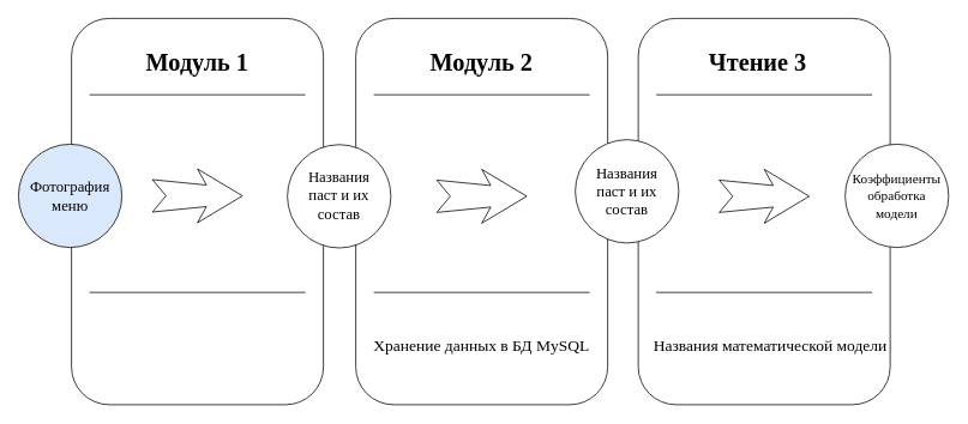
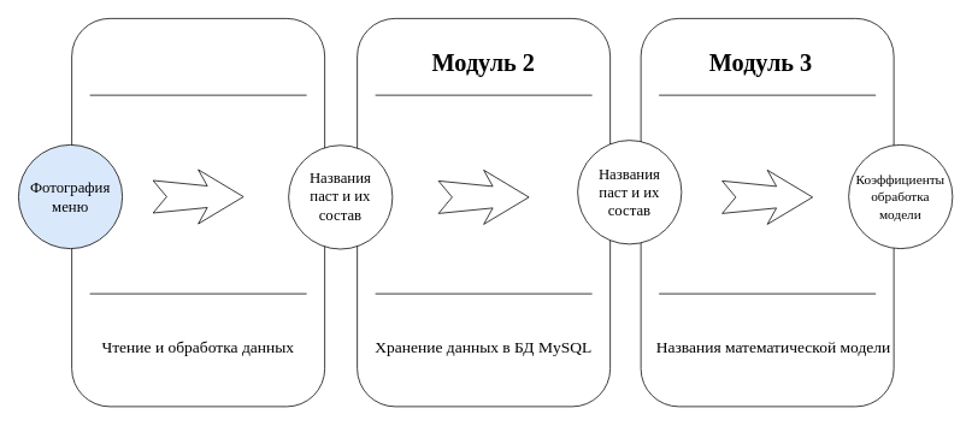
  <mxCell id="0" />
  <mxCell id="1" parent="0" />
  <mxCell id="2" value="" style="whiteSpace=wrap;html=1;rounded=1;shadow=0;strokeWidth=1;fontSize=20;align=center;fontFamily=Times New Roman;" parent="1" vertex="1"><mxGeometry x="79" y="20" width="280" height="430" as="geometry" /></mxCell>
- <mxCell id="3" value="Модуль 1" style="text;html=1;align=center;verticalAlign=middle;whiteSpace=wrap;rounded=0;shadow=0;fontSize=27;fontStyle=1;fontFamily=Times New Roman;strokeWidth=1;" parent="1" vertex="1"><mxGeometry x="79" y="40" width="280" height="60" as="geometry" /></mxCell>
+ <mxCell id="4" value="Чтение и обработка данных" style="text;html=1;align=center;verticalAlign=middle;whiteSpace=wrap;rounded=0;shadow=0;fontSize=18;strokeWidth=1;fontFamily=Times New Roman;" parent="1" vertex="1"><mxGeometry x="79" y="340" width="280" height="90" as="geometry" /></mxCell>
  <mxCell id="5" value="" style="line;strokeWidth=1;html=1;rounded=0;shadow=0;fontSize=27;align=center;fontFamily=Times New Roman;" parent="1" vertex="1"><mxGeometry x="99" y="100" width="240" height="10" as="geometry" /></mxCell>
  <mxCell id="6" value="" style="line;strokeWidth=1;html=1;rounded=0;shadow=0;fontSize=27;align=center;fontFamily=Times New Roman;" parent="1" vertex="1"><mxGeometry x="99" y="320" width="240" height="10" as="geometry" /></mxCell>
  <mxCell id="7" value="Фотография меню" style="ellipse;whiteSpace=wrap;html=1;rounded=0;shadow=0;strokeWidth=1;fontSize=17;align=center;fontFamily=Times New Roman;fillColor=#dae8fc;" parent="1" vertex="1"><mxGeometry x="20" y="160" width="115" height="115" as="geometry" /></mxCell>
  <mxCell id="8" value="" style="html=1;shadow=0;dashed=0;align=center;verticalAlign=middle;shape=mxgraph.arrows2.stylisedArrow;dy=0.6;dx=40;notch=15;feather=0.4;rounded=0;strokeWidth=1;fontSize=27;fontFamily=Times New Roman;" parent="1" vertex="1"><mxGeometry x="169" y="187.5" width="100" height="60" as="geometry" /></mxCell>
  <mxCell id="9" value="" style="whiteSpace=wrap;html=1;rounded=1;shadow=0;strokeWidth=1;fontSize=20;align=center;fontFamily=Times New Roman;" parent="1" vertex="1"><mxGeometry x="395" y="20" width="280" height="430" as="geometry" /></mxCell>
  <mxCell id="10" value="Модуль&amp;nbsp;2" style="text;html=1;align=center;verticalAlign=middle;whiteSpace=wrap;rounded=0;shadow=0;fontSize=27;fontStyle=1;fontFamily=Times New Roman;strokeWidth=1;" parent="1" vertex="1"><mxGeometry x="395" y="40" width="280" height="60" as="geometry" /></mxCell>
  <mxCell id="11" value="Хранение данных в БД MySQL" style="text;html=1;align=center;verticalAlign=middle;whiteSpace=wrap;rounded=0;shadow=0;fontSize=18;strokeWidth=1;fontFamily=Times New Roman;" parent="1" vertex="1"><mxGeometry x="395" y="340" width="280" height="90" as="geometry" /></mxCell>
  <mxCell id="12" value="" style="line;strokeWidth=1;html=1;rounded=0;shadow=0;fontSize=27;align=center;fontFamily=Times New Roman;" parent="1" vertex="1"><mxGeometry x="415" y="100" width="240" height="10" as="geometry" /></mxCell>
  <mxCell id="13" value="" style="line;strokeWidth=1;html=1;rounded=0;shadow=0;fontSize=27;align=center;fontFamily=Times New Roman;" parent="1" vertex="1"><mxGeometry x="415" y="320" width="240" height="10" as="geometry" /></mxCell>
  <mxCell id="14" value="&lt;font style=&quot;font-size: 17px;&quot;&gt;Названия &lt;br&gt;паст&amp;nbsp;и их состав&lt;/font&gt;" style="ellipse;whiteSpace=wrap;html=1;rounded=0;shadow=0;strokeWidth=1;fontSize=14;align=center;fontFamily=Times New Roman;" parent="1" vertex="1"><mxGeometry x="319" y="160.5" width="115" height="115" as="geometry" /></mxCell>
  <mxCell id="15" value="" style="html=1;shadow=0;dashed=0;align=center;verticalAlign=middle;shape=mxgraph.arrows2.stylisedArrow;dy=0.6;dx=40;notch=15;feather=0.4;rounded=0;strokeWidth=1;fontSize=27;fontFamily=Times New Roman;" parent="1" vertex="1"><mxGeometry x="485" y="188" width="100" height="60" as="geometry" /></mxCell>
  <mxCell id="16" value="" style="whiteSpace=wrap;html=1;rounded=1;shadow=0;strokeWidth=1;fontSize=20;align=center;fontFamily=Times New Roman;" parent="1" vertex="1"><mxGeometry x="709" y="20" width="280" height="430" as="geometry" /></mxCell>
- <mxCell id="17" value="Чтение 3" style="text;html=1;align=center;verticalAlign=middle;whiteSpace=wrap;rounded=0;shadow=0;fontSize=27;fontStyle=1;fontFamily=Times New Roman;strokeWidth=1;" parent="1" vertex="1"><mxGeometry x="702" y="40" width="280" height="60" as="geometry" /></mxCell>
+ <mxCell id="17" value="Модуль 3" style="text;html=1;align=center;verticalAlign=middle;whiteSpace=wrap;rounded=0;shadow=0;fontSize=27;fontStyle=1;fontFamily=Times New Roman;strokeWidth=1;" parent="1" vertex="1"><mxGeometry x="702" y="40" width="280" height="60" as="geometry" /></mxCell>
  <mxCell id="18" value="" style="line;strokeWidth=1;html=1;rounded=0;shadow=0;fontSize=27;align=center;fontFamily=Times New Roman;" parent="1" vertex="1"><mxGeometry x="729" y="100" width="240" height="10" as="geometry" /></mxCell>
  <mxCell id="19" value="" style="line;strokeWidth=1;html=1;rounded=0;shadow=0;fontSize=27;align=center;fontFamily=Times New Roman;" parent="1" vertex="1"><mxGeometry x="729" y="320" width="240" height="10" as="geometry" /></mxCell>
  <mxCell id="20" value="" style="html=1;shadow=0;dashed=0;align=center;verticalAlign=middle;shape=mxgraph.arrows2.stylisedArrow;dy=0.6;dx=40;notch=15;feather=0.4;rounded=0;strokeWidth=1;fontSize=27;fontFamily=Times New Roman;" parent="1" vertex="1"><mxGeometry x="799" y="188" width="100" height="60" as="geometry" /></mxCell>
  <mxCell id="21" value="&lt;font style=&quot;font-size: 15px;&quot;&gt;Коэффициенты обработка модели&lt;/font&gt;" style="ellipse;whiteSpace=wrap;html=1;rounded=0;shadow=0;strokeWidth=1;fontSize=14;align=center;fontFamily=Times New Roman;" parent="1" vertex="1"><mxGeometry x="939" y="160" width="115" height="115" as="geometry" /></mxCell>
  <mxCell id="22" value="&lt;font style=&quot;font-size: 17px;&quot;&gt;Названия&lt;br&gt;паст&amp;nbsp;и их состав&lt;/font&gt;" style="ellipse;whiteSpace=wrap;html=1;rounded=0;shadow=0;strokeWidth=1;fontSize=14;align=center;fontFamily=Times New Roman;" vertex="1" parent="1"><mxGeometry x="639" y="155" width="115" height="115" as="geometry" /></mxCell>
  <mxCell id="23" value="Названия математической модели" style="text;html=1;align=center;verticalAlign=middle;whiteSpace=wrap;rounded=0;shadow=0;fontSize=18;strokeWidth=1;fontFamily=Times New Roman;" vertex="1" parent="1"><mxGeometry x="716" y="340" width="280" height="90" as="geometry" /></mxCell>
